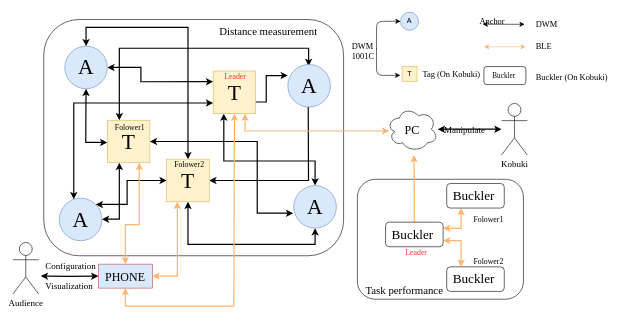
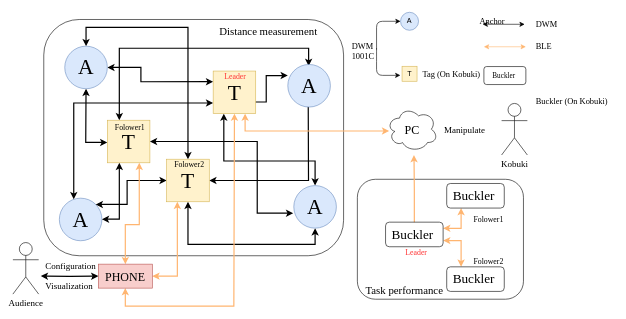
  <mxCell id="0" />
  <mxCell id="1" parent="0" />
  <mxCell id="2" value="" style="rounded=1;whiteSpace=wrap;html=1;labelBackgroundColor=none;strokeColor=#000000;fillColor=none;fontFamily=Times New Roman;fontSize=14;" vertex="1" parent="1"><mxGeometry x="595" y="298.5" width="277" height="200" as="geometry" /></mxCell>
  <mxCell id="3" value="" style="rounded=1;whiteSpace=wrap;html=1;labelBackgroundColor=none;strokeColor=#000000;fillColor=none;fontFamily=Times New Roman;fontSize=14;" vertex="1" parent="1"><mxGeometry x="72" y="32" width="500" height="394" as="geometry" /></mxCell>
  <mxCell id="4" value="A" style="ellipse;whiteSpace=wrap;html=1;aspect=fixed;fillColor=#dae8fc;strokeColor=#6c8ebf;fontSize=36;fontFamily=Times New Roman;" vertex="1" parent="1"><mxGeometry x="98" y="330" width="71" height="71" as="geometry" /></mxCell>
  <mxCell id="5" value="" style="edgeStyle=orthogonalEdgeStyle;rounded=0;orthogonalLoop=1;jettySize=auto;html=1;startArrow=classic;startFill=1;jumpSize=8;strokeWidth=2;" edge="1" parent="1" source="8" target="50"><mxGeometry relative="1" as="geometry"><mxPoint x="140.857" y="152.429" as="targetPoint" /><Array as="points"><mxPoint x="142" y="237" /></Array></mxGeometry></mxCell>
  <mxCell id="6" value="" style="edgeStyle=orthogonalEdgeStyle;rounded=0;orthogonalLoop=1;jettySize=auto;html=1;startArrow=classic;startFill=1;jumpSize=8;strokeWidth=2;" edge="1" parent="1" source="8" target="4"><mxGeometry relative="1" as="geometry"><mxPoint x="198" y="320" as="targetPoint" /><Array as="points"><mxPoint x="198" y="365" /></Array></mxGeometry></mxCell>
  <mxCell id="7" value="" style="edgeStyle=orthogonalEdgeStyle;rounded=0;orthogonalLoop=1;jettySize=auto;html=1;startArrow=classic;startFill=1;entryX=0.5;entryY=0;entryDx=0;entryDy=0;jumpSize=8;strokeWidth=2;" edge="1" parent="1" source="8"><mxGeometry relative="1" as="geometry"><mxPoint x="513.714" y="109.571" as="targetPoint" /><Array as="points"><mxPoint x="198" y="80" /><mxPoint x="513" y="80" /></Array></mxGeometry></mxCell>
  <mxCell id="8" value="T" style="whiteSpace=wrap;html=1;aspect=fixed;fillColor=#fff2cc;strokeColor=#d6b656;fontFamily=Times New Roman;fontSize=36;" vertex="1" parent="1"><mxGeometry x="178" y="200" width="71" height="71" as="geometry" /></mxCell>
  <mxCell id="9" value="" style="edgeStyle=orthogonalEdgeStyle;rounded=0;orthogonalLoop=1;jettySize=auto;html=1;startArrow=classic;startFill=1;entryX=1;entryY=0;entryDx=0;entryDy=0;jumpSize=8;strokeWidth=2;exitX=0;exitY=0.5;exitDx=0;exitDy=0;" edge="1" parent="1" source="55" target="4"><mxGeometry relative="1" as="geometry"><mxPoint x="218" y="300" as="targetPoint" /><mxPoint x="298" y="299.571" as="sourcePoint" /><Array as="points"><mxPoint x="211" y="301" /><mxPoint x="211" y="341" /></Array></mxGeometry></mxCell>
  <mxCell id="10" value="" style="edgeStyle=orthogonalEdgeStyle;rounded=0;orthogonalLoop=1;jettySize=auto;html=1;startArrow=classic;startFill=1;jumpSize=8;strokeWidth=2;exitX=1;exitY=0.5;exitDx=0;exitDy=0;" edge="1" parent="1" source="55"><mxGeometry relative="1" as="geometry"><mxPoint x="513" y="160" as="targetPoint" /><mxPoint x="338" y="299.571" as="sourcePoint" /></mxGeometry></mxCell>
  <mxCell id="11" value="" style="edgeStyle=orthogonalEdgeStyle;rounded=0;orthogonalLoop=1;jettySize=auto;html=1;startArrow=classic;startFill=1;jumpSize=8;strokeWidth=2;exitX=0.5;exitY=1;exitDx=0;exitDy=0;entryX=0.5;entryY=1;entryDx=0;entryDy=0;" edge="1" parent="1" source="55" target="53"><mxGeometry relative="1" as="geometry"><mxPoint x="513" y="380" as="targetPoint" /><Array as="points"><mxPoint x="312" y="407" /><mxPoint x="525" y="407" /></Array><mxPoint x="318" y="320" as="sourcePoint" /></mxGeometry></mxCell>
  <mxCell id="12" value="" style="edgeStyle=orthogonalEdgeStyle;rounded=0;orthogonalLoop=1;jettySize=auto;html=1;startArrow=classic;startFill=1;entryX=0.5;entryY=0;entryDx=0;entryDy=0;jumpSize=8;strokeWidth=2;exitX=0.5;exitY=0;exitDx=0;exitDy=0;" edge="1" parent="1" source="55" target="50"><mxGeometry relative="1" as="geometry"><mxPoint x="122.286" y="109.571" as="targetPoint" /><Array as="points"><mxPoint x="312" y="45" /><mxPoint x="142" y="45" /></Array><mxPoint x="318" y="280" as="sourcePoint" /></mxGeometry></mxCell>
  <mxCell id="13" value="" style="edgeStyle=orthogonalEdgeStyle;rounded=0;orthogonalLoop=1;jettySize=auto;html=1;startArrow=classic;startFill=1;entryX=1;entryY=0.5;entryDx=0;entryDy=0;jumpSize=8;strokeWidth=2;exitX=0;exitY=0.25;exitDx=0;exitDy=0;" edge="1" parent="1" source="54" target="50"><mxGeometry relative="1" as="geometry"><mxPoint x="148" y="135.286" as="targetPoint" /><Array as="points"><mxPoint x="234" y="135" /><mxPoint x="234" y="112" /></Array><mxPoint x="358" y="169.571" as="sourcePoint" /></mxGeometry></mxCell>
  <mxCell id="14" value="" style="edgeStyle=orthogonalEdgeStyle;rounded=0;orthogonalLoop=1;jettySize=auto;html=1;startArrow=classic;startFill=1;entryX=0.5;entryY=0;entryDx=0;entryDy=0;jumpSize=8;strokeWidth=2;exitX=0.25;exitY=1;exitDx=0;exitDy=0;" edge="1" parent="1" source="54" target="53"><mxGeometry relative="1" as="geometry"><mxPoint x="488" y="339.571" as="targetPoint" /><Array as="points"><mxPoint x="372" y="268" /><mxPoint x="525" y="268" /></Array><mxPoint x="368" y="200" as="sourcePoint" /></mxGeometry></mxCell>
  <mxCell id="15" value="" style="edgeStyle=orthogonalEdgeStyle;rounded=0;orthogonalLoop=1;jettySize=auto;html=1;startArrow=classic;startFill=1;jumpSize=8;strokeWidth=2;exitX=0;exitY=0.75;exitDx=0;exitDy=0;" edge="1" parent="1" source="54" target="4"><mxGeometry relative="1" as="geometry"><mxPoint x="278" y="180" as="targetPoint" /><Array as="points"><mxPoint x="122" y="171" /></Array><mxPoint x="358" y="189.571" as="sourcePoint" /></mxGeometry></mxCell>
  <mxCell id="16" value="" style="edgeStyle=orthogonalEdgeStyle;rounded=0;orthogonalLoop=1;jettySize=auto;html=1;startArrow=classic;startFill=1;exitX=1;exitY=0.5;exitDx=0;exitDy=0;jumpSize=8;strokeWidth=2;" edge="1" parent="1" source="8"><mxGeometry relative="1" as="geometry"><mxPoint x="208" y="250" as="sourcePoint" /><mxPoint x="488" y="355" as="targetPoint" /><Array as="points"><mxPoint x="428" y="235" /><mxPoint x="428" y="355" /></Array></mxGeometry></mxCell>
  <mxCell id="17" value="Folower1" style="text;html=1;resizable=0;points=[];autosize=1;align=left;verticalAlign=top;spacingTop=-4;fontFamily=Times New Roman;fontSize=13;" vertex="1" parent="1"><mxGeometry x="189" y="201" width="60" height="16" as="geometry" /></mxCell>
  <mxCell id="18" value="A" style="ellipse;whiteSpace=wrap;html=1;aspect=fixed;fillColor=#dae8fc;strokeColor=#6c8ebf;" vertex="1" parent="1"><mxGeometry x="667" y="20" width="30" height="30" as="geometry" /></mxCell>
  <mxCell id="19" value="T" style="whiteSpace=wrap;html=1;aspect=fixed;fillColor=#fff2cc;strokeColor=#d6b656;" vertex="1" parent="1"><mxGeometry x="669.5" y="110" width="25" height="25" as="geometry" /></mxCell>
  <mxCell id="20" value="Anchor&amp;nbsp;" style="text;html=1;resizable=0;points=[];autosize=1;align=left;verticalAlign=top;spacingTop=-4;fontColor=#000000;fontFamily=Times New Roman;fontSize=14;" vertex="1" parent="1"><mxGeometry x="797" y="25" width="56" height="17" as="geometry" /></mxCell>
  <mxCell id="21" value="Tag (On Kobuki)" style="text;html=1;resizable=0;points=[];autosize=1;align=left;verticalAlign=top;spacingTop=-4;fontColor=#000000;fontFamily=Times New Roman;fontSize=14;" vertex="1" parent="1"><mxGeometry x="702" y="113" width="106" height="17" as="geometry" /></mxCell>
  <mxCell id="22" value="" style="endArrow=classic;startArrow=classic;html=1;fontColor=#000000;" edge="1" parent="1"><mxGeometry width="50" height="50" relative="1" as="geometry"><mxPoint x="804" y="40" as="sourcePoint" /><mxPoint x="874" y="40" as="targetPoint" /></mxGeometry></mxCell>
  <mxCell id="23" value="DWM" style="text;html=1;resizable=0;points=[];autosize=1;align=left;verticalAlign=top;spacingTop=-4;fontColor=#000000;fontFamily=Times New Roman;fontSize=14;" vertex="1" parent="1"><mxGeometry x="891" y="30" width="43" height="17" as="geometry" /></mxCell>
  <mxCell id="24" value="" style="edgeStyle=orthogonalEdgeStyle;rounded=0;orthogonalLoop=1;jettySize=auto;html=1;startArrow=classic;startFill=1;fontFamily=Times New Roman;fontColor=#000000;entryX=0.25;entryY=1;entryDx=0;entryDy=0;fillColor=#fad7ac;strokeColor=#FFB570;strokeWidth=2;" edge="1" parent="1" source="27" target="55"><mxGeometry relative="1" as="geometry"><mxPoint x="308" y="319.571" as="targetPoint" /></mxGeometry></mxCell>
  <mxCell id="25" value="" style="edgeStyle=orthogonalEdgeStyle;rounded=0;orthogonalLoop=1;jettySize=auto;html=1;startArrow=classic;startFill=1;fontFamily=Times New Roman;fontColor=#000000;entryX=0.75;entryY=1;entryDx=0;entryDy=0;fillColor=#fad7ac;strokeColor=#FFB570;strokeWidth=2;" edge="1" parent="1" source="27" target="8"><mxGeometry relative="1" as="geometry"><mxPoint x="208" y="350" as="targetPoint" /><Array as="points"><mxPoint x="208" y="374" /><mxPoint x="231" y="374" /></Array></mxGeometry></mxCell>
  <mxCell id="26" value="" style="edgeStyle=orthogonalEdgeStyle;rounded=0;orthogonalLoop=1;jettySize=auto;html=1;startArrow=classic;startFill=1;fontFamily=Times New Roman;fontColor=#000000;fillColor=#fad7ac;strokeColor=#FFB570;strokeWidth=2;entryX=0.5;entryY=1;entryDx=0;entryDy=0;" edge="1" parent="1" source="27" target="54"><mxGeometry relative="1" as="geometry"><mxPoint x="378" y="200" as="targetPoint" /><Array as="points"><mxPoint x="208" y="510" /><mxPoint x="389" y="510" /></Array></mxGeometry></mxCell>
- <mxCell id="27" value="&lt;font style=&quot;font-size: 20px&quot;&gt;PHONE&lt;/font&gt;" style="rounded=0;whiteSpace=wrap;html=1;fillColor=#dae8fc;strokeColor=#b85450;fontFamily=Times New Roman;" vertex="1" parent="1"><mxGeometry x="163" y="440" width="90" height="40" as="geometry" /></mxCell>
+ <mxCell id="27" value="&lt;font style=&quot;font-size: 20px&quot;&gt;PHONE&lt;/font&gt;" style="rounded=0;whiteSpace=wrap;html=1;fillColor=#f8cecc;strokeColor=#b85450;fontFamily=Times New Roman;" vertex="1" parent="1"><mxGeometry x="163" y="440" width="90" height="40" as="geometry" /></mxCell>
  <mxCell id="28" value="" style="endArrow=classic;startArrow=classic;html=1;fontColor=#000000;fillColor=#e51400;strokeColor=#FFB570;" edge="1" parent="1"><mxGeometry width="50" height="50" relative="1" as="geometry"><mxPoint x="806" y="77.5" as="sourcePoint" /><mxPoint x="876" y="77.5" as="targetPoint" /></mxGeometry></mxCell>
  <mxCell id="29" value="BLE" style="text;html=1;resizable=0;points=[];autosize=1;align=left;verticalAlign=top;spacingTop=-4;fontFamily=Times New Roman;fontColor=#000000;fontSize=14;" vertex="1" parent="1"><mxGeometry x="891" y="67" width="36" height="17" as="geometry" /></mxCell>
  <mxCell id="30" value="" style="edgeStyle=orthogonalEdgeStyle;rounded=0;orthogonalLoop=1;jettySize=auto;html=1;startArrow=classic;startFill=1;strokeColor=#FFB570;fontFamily=Times New Roman;fontSize=12;fontColor=#000000;strokeWidth=2;entryX=0.25;entryY=1;entryDx=0;entryDy=0;exitX=1;exitY=0.25;exitDx=0;exitDy=0;" edge="1" parent="1" source="59" target="32"><mxGeometry relative="1" as="geometry"><mxPoint x="785" y="352" as="targetPoint" /><Array as="points"><mxPoint x="768" y="380" /></Array><mxPoint x="733" y="395.286" as="sourcePoint" /></mxGeometry></mxCell>
  <mxCell id="31" value="" style="edgeStyle=orthogonalEdgeStyle;rounded=0;orthogonalLoop=1;jettySize=auto;html=1;startArrow=classic;startFill=1;strokeColor=#FFB570;fontFamily=Times New Roman;fontSize=12;fontColor=#000000;strokeWidth=2;entryX=0.25;entryY=0;entryDx=0;entryDy=0;exitX=1;exitY=0.75;exitDx=0;exitDy=0;" edge="1" parent="1" source="59" target="60"><mxGeometry relative="1" as="geometry"><mxPoint x="768" y="445" as="targetPoint" /><Array as="points"><mxPoint x="768" y="401" /></Array><mxPoint x="733" y="415.286" as="sourcePoint" /></mxGeometry></mxCell>
  <mxCell id="32" value="Buckler&amp;nbsp;" style="rounded=1;whiteSpace=wrap;html=1;strokeColor=#000000;fillColor=none;fontFamily=Times New Roman;fontSize=22;fontColor=#000000;align=center;" vertex="1" parent="1"><mxGeometry x="744" y="305.5" width="96" height="41" as="geometry" /></mxCell>
  <mxCell id="33" value="&lt;span style=&quot;white-space: normal&quot;&gt;&lt;font style=&quot;font-size: 20px&quot;&gt;PC&lt;/font&gt;&lt;/span&gt;" style="ellipse;shape=cloud;whiteSpace=wrap;html=1;strokeColor=#000000;fillColor=none;fontFamily=Times New Roman;fontSize=12;fontColor=#000000;align=center;" vertex="1" parent="1"><mxGeometry x="644" y="178" width="85" height="74" as="geometry" /></mxCell>
  <mxCell id="34" value="" style="edgeStyle=orthogonalEdgeStyle;rounded=0;orthogonalLoop=1;jettySize=auto;html=1;startArrow=classic;startFill=1;strokeColor=#000000;fontFamily=Times New Roman;fontSize=12;fontColor=#000000;fillColor=#d0cee2;strokeWidth=2;" edge="1" parent="1" target="27"><mxGeometry relative="1" as="geometry"><mxPoint x="67" y="460" as="sourcePoint" /></mxGeometry></mxCell>
  <mxCell id="35" value="Visualization&amp;nbsp;" style="text;html=1;resizable=0;points=[];autosize=1;align=left;verticalAlign=top;spacingTop=-4;fontSize=15;fontFamily=Times New Roman;fontColor=#000000;" vertex="1" parent="1"><mxGeometry x="73" y="465" width="93" height="18" as="geometry" /></mxCell>
  <mxCell id="36" value="Configuration" style="text;html=1;fontSize=15;fontFamily=Times New Roman;fontColor=#000000;" vertex="1" parent="1"><mxGeometry x="73" y="426.5" width="90" height="30" as="geometry" /></mxCell>
- <mxCell id="37" value="" style="edgeStyle=orthogonalEdgeStyle;rounded=0;orthogonalLoop=1;jettySize=auto;html=1;startArrow=classic;startFill=1;strokeColor=#000000;fontFamily=Times New Roman;fontSize=12;fontColor=#000000;fillColor=#bac8d3;strokeWidth=2;" edge="1" parent="1" source="38" target="33"><mxGeometry relative="1" as="geometry" /></mxCell>
  <mxCell id="38" value="&lt;font style=&quot;font-size: 15px&quot;&gt;Kobuki&lt;/font&gt;" style="shape=umlActor;verticalLabelPosition=bottom;labelBackgroundColor=#ffffff;verticalAlign=top;html=1;outlineConnect=0;strokeColor=#000000;fillColor=none;fontFamily=Times New Roman;fontSize=12;fontColor=#000000;align=center;" vertex="1" parent="1"><mxGeometry x="835.5" y="172" width="43" height="86" as="geometry" /></mxCell>
  <mxCell id="39" value="Manipulate" style="text;html=1;resizable=0;points=[];autosize=1;align=left;verticalAlign=top;spacingTop=-4;fontSize=15;fontFamily=Times New Roman;fontColor=#000000;" vertex="1" parent="1"><mxGeometry x="738" y="204" width="78" height="18" as="geometry" /></mxCell>
  <mxCell id="40" value="Task performance" style="text;html=1;resizable=0;points=[];autosize=1;align=left;verticalAlign=top;spacingTop=-4;fontSize=18;fontFamily=Times New Roman;fontColor=#000000;" vertex="1" parent="1"><mxGeometry x="607" y="471" width="139" height="22" as="geometry" /></mxCell>
  <mxCell id="41" value="Buckler&amp;nbsp;" style="rounded=1;whiteSpace=wrap;html=1;strokeColor=#000000;fillColor=none;fontFamily=Times New Roman;fontSize=12;fontColor=#000000;align=center;" vertex="1" parent="1"><mxGeometry x="806" y="110.5" width="70" height="30" as="geometry" /></mxCell>
- <mxCell id="42" value="Buckler (On Kobuki)" style="text;html=1;resizable=0;points=[];autosize=1;align=left;verticalAlign=top;spacingTop=-4;fontSize=14;fontFamily=Times New Roman;fontColor=#000000;" vertex="1" parent="1"><mxGeometry x="891" y="117.5" width="130" height="17" as="geometry" /></mxCell>
+ <mxCell id="42" value="Buckler (On Kobuki)" style="text;html=1;resizable=0;points=[];autosize=1;align=left;verticalAlign=top;spacingTop=-4;fontSize=14;fontFamily=Times New Roman;fontColor=#000000;" vertex="1" parent="1"><mxGeometry x="891" y="157.5" width="130" height="17" as="geometry" /></mxCell>
  <mxCell id="43" value="" style="endArrow=classic;html=1;strokeColor=#000000;fontFamily=Times New Roman;fontSize=12;fontColor=#000000;entryX=0;entryY=0.5;entryDx=0;entryDy=0;edgeStyle=orthogonalEdgeStyle;" edge="1" parent="1" target="18"><mxGeometry width="50" height="50" relative="1" as="geometry"><mxPoint x="627" y="82" as="sourcePoint" /><mxPoint x="647" y="32" as="targetPoint" /><Array as="points"><mxPoint x="627" y="35" /></Array></mxGeometry></mxCell>
  <mxCell id="44" value="" style="endArrow=classic;html=1;strokeColor=#000000;fontFamily=Times New Roman;fontSize=12;fontColor=#000000;entryX=0;entryY=0.25;entryDx=0;entryDy=0;edgeStyle=orthogonalEdgeStyle;" edge="1" parent="1"><mxGeometry width="50" height="50" relative="1" as="geometry"><mxPoint x="627" y="80" as="sourcePoint" /><mxPoint x="666.667" y="125.167" as="targetPoint" /><Array as="points"><mxPoint x="627" y="92" /><mxPoint x="627" y="125" /></Array></mxGeometry></mxCell>
  <mxCell id="45" value="DWM&lt;br style=&quot;font-size: 14px;&quot;&gt;1001C" style="text;html=1;resizable=0;points=[];autosize=1;align=left;verticalAlign=top;spacingTop=-4;fontSize=14;fontFamily=Times New Roman;fontColor=#000000;" vertex="1" parent="1"><mxGeometry x="584" y="67" width="47" height="34" as="geometry" /></mxCell>
  <mxCell id="46" value="Leader" style="text;html=1;resizable=0;points=[];autosize=1;align=center;verticalAlign=top;spacingTop=-4;fillColor=none;strokeColor=none;fontColor=#FF3333;fontFamily=Times New Roman;fontSize=13;" vertex="1" parent="1"><mxGeometry x="670" y="411" width="46" height="16" as="geometry" /></mxCell>
  <mxCell id="47" value="Folower1" style="text;html=1;resizable=0;points=[];autosize=1;align=left;verticalAlign=top;spacingTop=-4;fontFamily=Times New Roman;fontSize=13;" vertex="1" parent="1"><mxGeometry x="786.5" y="355.5" width="60" height="16" as="geometry" /></mxCell>
  <mxCell id="48" value="Folower2" style="text;html=1;resizable=0;points=[];autosize=1;align=left;verticalAlign=top;spacingTop=-4;fontFamily=Times New Roman;fontSize=13;" vertex="1" parent="1"><mxGeometry x="786.5" y="424.5" width="60" height="16" as="geometry" /></mxCell>
  <mxCell id="49" value="" style="edgeStyle=orthogonalEdgeStyle;rounded=0;orthogonalLoop=1;jettySize=auto;html=1;startArrow=classic;startFill=1;strokeColor=#FFB570;fontFamily=Times New Roman;fontSize=12;fontColor=#000000;strokeWidth=2;entryX=0.75;entryY=1;entryDx=0;entryDy=0;" edge="1" parent="1" target="54"><mxGeometry relative="1" as="geometry"><mxPoint x="648" y="218" as="sourcePoint" /><mxPoint x="398" y="190" as="targetPoint" /><Array as="points"><mxPoint x="408" y="218" /></Array></mxGeometry></mxCell>
  <mxCell id="50" value="A" style="ellipse;whiteSpace=wrap;html=1;aspect=fixed;fillColor=#dae8fc;strokeColor=#6c8ebf;fontSize=36;fontFamily=Times New Roman;" vertex="1" parent="1"><mxGeometry x="107" y="76.5" width="71" height="71" as="geometry" /></mxCell>
  <mxCell id="51" value="A" style="ellipse;whiteSpace=wrap;html=1;aspect=fixed;fillColor=#dae8fc;strokeColor=#6c8ebf;fontSize=36;fontFamily=Times New Roman;" vertex="1" parent="1"><mxGeometry x="479" y="107" width="71" height="71" as="geometry" /></mxCell>
  <mxCell id="52" value="" style="edgeStyle=orthogonalEdgeStyle;rounded=0;orthogonalLoop=1;jettySize=auto;html=1;startArrow=classic;startFill=1;strokeColor=#000000;fontFamily=Times New Roman;fontSize=12;fontColor=#000000;entryX=0;entryY=0.26;entryDx=0;entryDy=0;entryPerimeter=0;jumpSize=8;strokeWidth=2;" edge="1" parent="1" target="51"><mxGeometry relative="1" as="geometry"><mxPoint x="488" y="122.429" as="targetPoint" /><Array as="points"><mxPoint x="443" y="170" /></Array><mxPoint x="398" y="169.571" as="sourcePoint" /></mxGeometry></mxCell>
  <mxCell id="53" value="A" style="ellipse;whiteSpace=wrap;html=1;aspect=fixed;fillColor=#dae8fc;strokeColor=#6c8ebf;fontSize=36;fontFamily=Times New Roman;" vertex="1" parent="1"><mxGeometry x="489" y="309" width="71" height="71" as="geometry" /></mxCell>
  <mxCell id="54" value="T" style="whiteSpace=wrap;html=1;aspect=fixed;fillColor=#fff2cc;strokeColor=#d6b656;fontFamily=Times New Roman;fontSize=36;" vertex="1" parent="1"><mxGeometry x="354.5" y="118" width="71" height="71" as="geometry" /></mxCell>
  <mxCell id="55" value="T" style="whiteSpace=wrap;html=1;aspect=fixed;fillColor=#fff2cc;strokeColor=#d6b656;fontFamily=Times New Roman;fontSize=36;" vertex="1" parent="1"><mxGeometry x="277" y="265" width="71" height="71" as="geometry" /></mxCell>
  <mxCell id="56" value="Folower2" style="text;html=1;resizable=0;points=[];autosize=1;align=left;verticalAlign=top;spacingTop=-4;fontFamily=Times New Roman;fontSize=13;" vertex="1" parent="1"><mxGeometry x="288" y="264" width="60" height="16" as="geometry" /></mxCell>
  <mxCell id="57" value="Leader" style="text;html=1;resizable=0;points=[];autosize=1;align=center;verticalAlign=top;spacingTop=-4;fillColor=none;strokeColor=none;fontColor=#FF3333;fontFamily=Times New Roman;fontSize=13;" vertex="1" parent="1"><mxGeometry x="368" y="116.5" width="46" height="16" as="geometry" /></mxCell>
  <mxCell id="58" style="edgeStyle=orthogonalEdgeStyle;rounded=0;jumpSize=8;orthogonalLoop=1;jettySize=auto;html=1;exitX=0.5;exitY=0;exitDx=0;exitDy=0;strokeColor=#FFB570;strokeWidth=2;fontFamily=Times New Roman;fontSize=14;" edge="1" parent="1" source="59"><mxGeometry relative="1" as="geometry"><mxPoint x="689.429" y="258.143" as="targetPoint" /></mxGeometry></mxCell>
  <mxCell id="59" value="Buckler&amp;nbsp;" style="rounded=1;whiteSpace=wrap;html=1;strokeColor=#000000;fillColor=none;fontFamily=Times New Roman;fontSize=22;fontColor=#000000;align=center;" vertex="1" parent="1"><mxGeometry x="642" y="370" width="96" height="41" as="geometry" /></mxCell>
  <mxCell id="60" value="Buckler&amp;nbsp;" style="rounded=1;whiteSpace=wrap;html=1;strokeColor=#000000;fillColor=none;fontFamily=Times New Roman;fontSize=22;fontColor=#000000;align=center;" vertex="1" parent="1"><mxGeometry x="744" y="444.5" width="96" height="41" as="geometry" /></mxCell>
  <mxCell id="61" value="&lt;font style=&quot;font-size: 15px&quot;&gt;Audience&lt;/font&gt;" style="shape=umlActor;verticalLabelPosition=bottom;labelBackgroundColor=#ffffff;verticalAlign=top;html=1;outlineConnect=0;strokeColor=#000000;fillColor=none;fontFamily=Times New Roman;fontSize=12;fontColor=#000000;align=center;" vertex="1" parent="1"><mxGeometry x="20.5" y="404" width="43" height="86" as="geometry" /></mxCell>
  <mxCell id="62" value="Distance measurement" style="text;html=1;resizable=0;points=[];autosize=1;align=left;verticalAlign=top;spacingTop=-4;fontSize=18;fontFamily=Times New Roman;fontColor=#000000;" vertex="1" parent="1"><mxGeometry x="363" y="40" width="173" height="22" as="geometry" /></mxCell>
